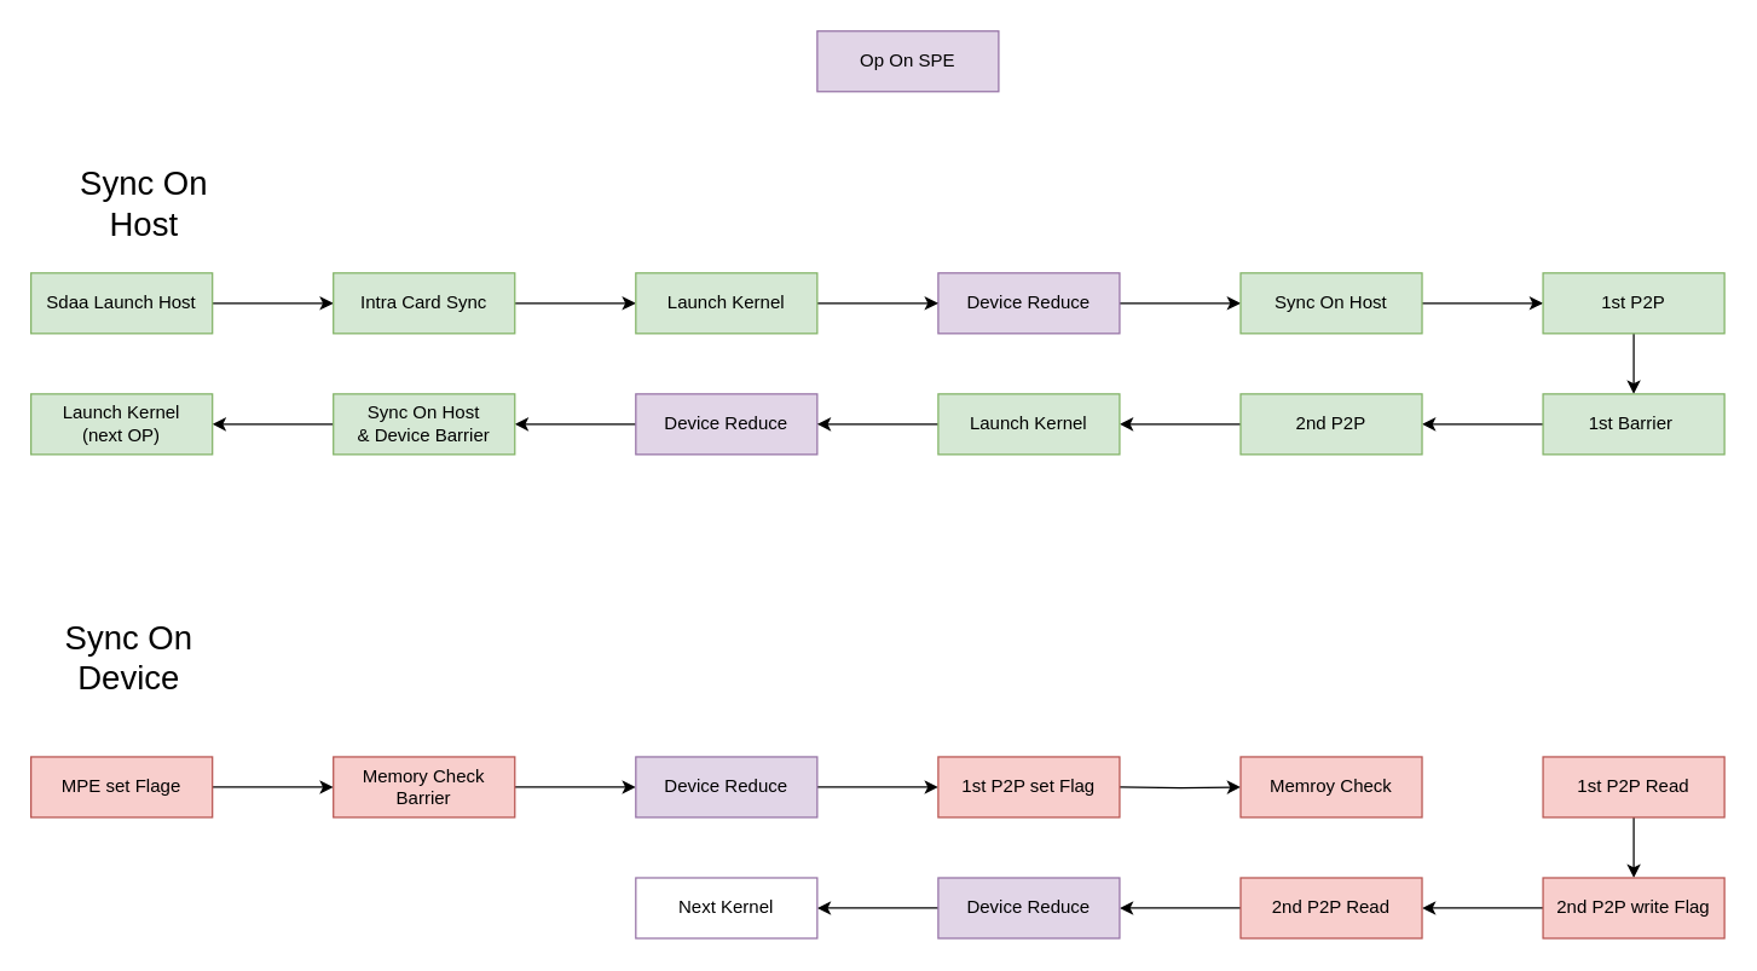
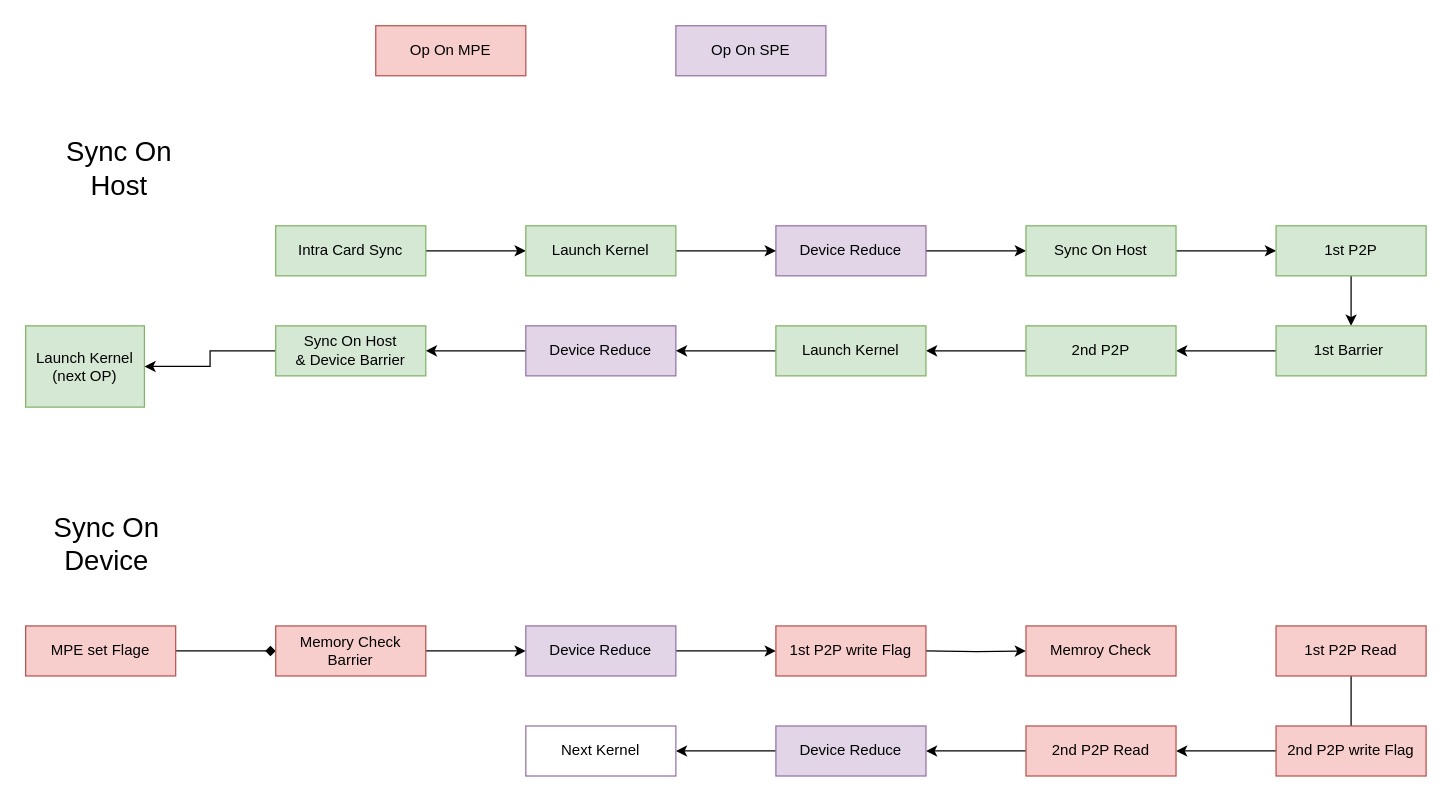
  <mxCell id="0" />
  <mxCell id="1" parent="0" />
  <mxCell id="2" value="" style="edgeStyle=orthogonalEdgeStyle;rounded=0;orthogonalLoop=1;jettySize=auto;html=1;" edge="1" parent="1" source="3" target="9"><mxGeometry relative="1" as="geometry" /></mxCell>
  <mxCell id="3" value="Device Reduce" style="rounded=0;whiteSpace=wrap;html=1;fillColor=#e1d5e7;strokeColor=#9673a6;" vertex="1" parent="1"><mxGeometry x="620" y="180" width="120" height="40" as="geometry" /></mxCell>
- <mxCell id="4" value="" style="edgeStyle=orthogonalEdgeStyle;rounded=0;orthogonalLoop=1;jettySize=auto;html=1;" edge="1" parent="1" source="5" target="7"><mxGeometry relative="1" as="geometry" /></mxCell>
- <mxCell id="5" value="Sdaa Launch Host" style="rounded=0;whiteSpace=wrap;html=1;fillColor=#d5e8d4;strokeColor=#82b366;" vertex="1" parent="1"><mxGeometry y="180" width="120" height="40" as="geometry" x="20" /></mxCell>
  <mxCell id="6" value="" style="edgeStyle=orthogonalEdgeStyle;rounded=0;orthogonalLoop=1;jettySize=auto;html=1;" edge="1" parent="1" source="7" target="15"><mxGeometry relative="1" as="geometry" /></mxCell>
  <mxCell id="7" value="Intra Card Sync" style="rounded=0;whiteSpace=wrap;html=1;fillColor=#d5e8d4;strokeColor=#82b366;" vertex="1" parent="1"><mxGeometry x="220" y="180" width="120" height="40" as="geometry" /></mxCell>
  <mxCell id="8" value="" style="edgeStyle=orthogonalEdgeStyle;rounded=0;orthogonalLoop=1;jettySize=auto;html=1;" edge="1" parent="1" source="9" target="11"><mxGeometry relative="1" as="geometry" /></mxCell>
  <mxCell id="9" value="Sync On Host" style="rounded=0;whiteSpace=wrap;html=1;fillColor=#d5e8d4;strokeColor=#82b366;" vertex="1" parent="1"><mxGeometry x="820" y="180" width="120" height="40" as="geometry" /></mxCell>
  <mxCell id="10" value="" style="edgeStyle=orthogonalEdgeStyle;rounded=0;orthogonalLoop=1;jettySize=auto;html=1;" edge="1" parent="1" source="11" target="13"><mxGeometry relative="1" as="geometry" /></mxCell>
  <mxCell id="11" value="1st P2P" style="rounded=0;whiteSpace=wrap;html=1;fillColor=#d5e8d4;strokeColor=#82b366;" vertex="1" parent="1"><mxGeometry x="1020" y="180" width="120" height="40" as="geometry" /></mxCell>
  <mxCell id="12" value="" style="edgeStyle=orthogonalEdgeStyle;rounded=0;orthogonalLoop=1;jettySize=auto;html=1;" edge="1" parent="1" source="13" target="17"><mxGeometry relative="1" as="geometry" /></mxCell>
  <mxCell id="13" value="1st Barrier&amp;nbsp;" style="rounded=0;whiteSpace=wrap;html=1;fillColor=#d5e8d4;strokeColor=#82b366;" vertex="1" parent="1"><mxGeometry x="1020" y="260" width="120" height="40" as="geometry" /></mxCell>
  <mxCell id="14" value="" style="edgeStyle=orthogonalEdgeStyle;rounded=0;orthogonalLoop=1;jettySize=auto;html=1;" edge="1" parent="1" source="15" target="3"><mxGeometry relative="1" as="geometry" /></mxCell>
  <mxCell id="15" value="Launch Kernel" style="rounded=0;whiteSpace=wrap;html=1;fillColor=#d5e8d4;strokeColor=#82b366;" vertex="1" parent="1"><mxGeometry x="420" y="180" width="120" height="40" as="geometry" /></mxCell>
  <mxCell id="16" value="" style="edgeStyle=orthogonalEdgeStyle;rounded=0;orthogonalLoop=1;jettySize=auto;html=1;" edge="1" parent="1" source="17" target="23"><mxGeometry relative="1" as="geometry" /></mxCell>
  <mxCell id="17" value="2nd P2P" style="rounded=0;whiteSpace=wrap;html=1;fillColor=#d5e8d4;strokeColor=#82b366;" vertex="1" parent="1"><mxGeometry x="820" y="260" width="120" height="40" as="geometry" /></mxCell>
  <mxCell id="18" value="" style="edgeStyle=orthogonalEdgeStyle;rounded=0;orthogonalLoop=1;jettySize=auto;html=1;" edge="1" parent="1" source="19" target="21"><mxGeometry relative="1" as="geometry" /></mxCell>
  <mxCell id="19" value="Device Reduce" style="rounded=0;whiteSpace=wrap;html=1;fillColor=#e1d5e7;strokeColor=#9673a6;" vertex="1" parent="1"><mxGeometry x="420" y="260" width="120" height="40" as="geometry" /></mxCell>
  <mxCell id="20" value="" style="edgeStyle=orthogonalEdgeStyle;rounded=0;orthogonalLoop=1;jettySize=auto;html=1;" edge="1" parent="1" source="21" target="24"><mxGeometry relative="1" as="geometry" /></mxCell>
  <mxCell id="21" value="Sync On Host&lt;br&gt;&amp;amp; Device Barrier" style="rounded=0;whiteSpace=wrap;html=1;fillColor=#d5e8d4;strokeColor=#82b366;" vertex="1" parent="1"><mxGeometry x="220" y="260" width="120" height="40" as="geometry" /></mxCell>
  <mxCell id="22" value="" style="edgeStyle=orthogonalEdgeStyle;rounded=0;orthogonalLoop=1;jettySize=auto;html=1;" edge="1" parent="1" source="23" target="19"><mxGeometry relative="1" as="geometry" /></mxCell>
  <mxCell id="23" value="Launch Kernel" style="rounded=0;whiteSpace=wrap;html=1;fillColor=#d5e8d4;strokeColor=#82b366;" vertex="1" parent="1"><mxGeometry x="620" y="260" width="120" height="40" as="geometry" /></mxCell>
- <mxCell id="24" value="Launch Kernel&lt;br&gt;(next OP)" style="rounded=0;whiteSpace=wrap;html=1;fillColor=#d5e8d4;strokeColor=#82b366;" vertex="1" parent="1"><mxGeometry y="260" width="120" height="40" as="geometry" x="20" /></mxCell>
+ <mxCell id="24" value="Launch Kernel&lt;br&gt;(next OP)" style="rounded=0;whiteSpace=wrap;html=1;fillColor=#d5e8d4;strokeColor=#82b366;" vertex="1" parent="1"><mxGeometry x="20" y="260" width="95" height="65" as="geometry" /></mxCell>
  <mxCell id="25" value="" style="edgeStyle=orthogonalEdgeStyle;rounded=0;orthogonalLoop=1;jettySize=auto;html=1;" edge="1" parent="1" target="30"><mxGeometry relative="1" as="geometry"><mxPoint x="740" y="520" as="sourcePoint" /></mxGeometry></mxCell>
- <mxCell id="26" value="" style="edgeStyle=orthogonalEdgeStyle;rounded=0;orthogonalLoop=1;jettySize=auto;html=1;" edge="1" parent="1" source="27" target="29"><mxGeometry relative="1" as="geometry" /></mxCell>
+ <mxCell id="26" value="" style="edgeStyle=orthogonalEdgeStyle;rounded=0;orthogonalLoop=1;jettySize=auto;html=1;endArrow=diamond;" edge="1" parent="1" source="27" target="29"><mxGeometry relative="1" as="geometry" /></mxCell>
  <mxCell id="27" value="MPE set Flage" style="rounded=0;whiteSpace=wrap;html=1;fillColor=#f8cecc;strokeColor=#b85450;" vertex="1" parent="1"><mxGeometry y="500" width="120" height="40" as="geometry" x="20" /></mxCell>
  <mxCell id="28" value="" style="edgeStyle=orthogonalEdgeStyle;rounded=0;orthogonalLoop=1;jettySize=auto;html=1;" edge="1" parent="1" source="29"><mxGeometry relative="1" as="geometry"><mxPoint x="420" y="520" as="targetPoint" /></mxGeometry></mxCell>
  <mxCell id="29" value="Memory Check&lt;br&gt;Barrier" style="rounded=0;whiteSpace=wrap;html=1;fillColor=#f8cecc;strokeColor=#b85450;" vertex="1" parent="1"><mxGeometry x="220" y="500" width="120" height="40" as="geometry" /></mxCell>
  <mxCell id="30" value="Memroy Check" style="rounded=0;whiteSpace=wrap;html=1;fillColor=#f8cecc;strokeColor=#b85450;" vertex="1" parent="1"><mxGeometry x="820" y="500" width="120" height="40" as="geometry" /></mxCell>
- <mxCell id="31" value="" style="edgeStyle=orthogonalEdgeStyle;rounded=0;orthogonalLoop=1;jettySize=auto;html=1;" edge="1" parent="1" source="32" target="34"><mxGeometry relative="1" as="geometry" /></mxCell>
+ <mxCell id="31" value="" style="edgeStyle=orthogonalEdgeStyle;rounded=0;orthogonalLoop=1;jettySize=auto;html=1;endArrow=none;" edge="1" parent="1" source="32" target="34"><mxGeometry relative="1" as="geometry" /></mxCell>
  <mxCell id="32" value="1st P2P Read" style="rounded=0;whiteSpace=wrap;html=1;fillColor=#f8cecc;strokeColor=#b85450;" vertex="1" parent="1"><mxGeometry x="1020" y="500" width="120" height="40" as="geometry" /></mxCell>
  <mxCell id="33" value="" style="edgeStyle=orthogonalEdgeStyle;rounded=0;orthogonalLoop=1;jettySize=auto;html=1;" edge="1" parent="1" source="34" target="36"><mxGeometry relative="1" as="geometry" /></mxCell>
  <mxCell id="34" value="2nd P2P write Flag" style="rounded=0;whiteSpace=wrap;html=1;fillColor=#f8cecc;strokeColor=#b85450;" vertex="1" parent="1"><mxGeometry x="1020" y="580" width="120" height="40" as="geometry" /></mxCell>
  <mxCell id="35" value="" style="edgeStyle=orthogonalEdgeStyle;rounded=0;orthogonalLoop=1;jettySize=auto;html=1;" edge="1" parent="1" source="36" target="38"><mxGeometry relative="1" as="geometry" /></mxCell>
  <mxCell id="36" value="2nd P2P Read" style="rounded=0;whiteSpace=wrap;html=1;fillColor=#f8cecc;strokeColor=#b85450;" vertex="1" parent="1"><mxGeometry x="820" y="580" width="120" height="40" as="geometry" /></mxCell>
  <mxCell id="37" value="" style="edgeStyle=orthogonalEdgeStyle;rounded=0;orthogonalLoop=1;jettySize=auto;html=1;" edge="1" parent="1" source="38"><mxGeometry relative="1" as="geometry"><mxPoint x="540" y="600" as="targetPoint" /></mxGeometry></mxCell>
  <mxCell id="38" value="Device Reduce" style="rounded=0;whiteSpace=wrap;html=1;fillColor=#e1d5e7;strokeColor=#9673a6;" vertex="1" parent="1"><mxGeometry x="620" y="580" width="120" height="40" as="geometry" /></mxCell>
  <mxCell id="39" value="Next Kernel" style="rounded=0;whiteSpace=wrap;html=1;fillColor=#ffffff;strokeColor=#9673a6;" vertex="1" parent="1"><mxGeometry x="420" y="580" width="120" height="40" as="geometry" /></mxCell>
  <mxCell id="40" value="" style="edgeStyle=orthogonalEdgeStyle;rounded=0;orthogonalLoop=1;jettySize=auto;html=1;" edge="1" parent="1" source="41" target="42"><mxGeometry relative="1" as="geometry" /></mxCell>
  <mxCell id="41" value="Device Reduce" style="rounded=0;whiteSpace=wrap;html=1;fillColor=#e1d5e7;strokeColor=#9673a6;" vertex="1" parent="1"><mxGeometry x="420" y="500" width="120" height="40" as="geometry" /></mxCell>
- <mxCell id="42" value="1st P2P set Flag" style="rounded=0;whiteSpace=wrap;html=1;fillColor=#f8cecc;strokeColor=#b85450;" vertex="1" parent="1"><mxGeometry x="620" y="500" width="120" height="40" as="geometry" /></mxCell>
+ <mxCell id="42" value="1st P2P write Flag" style="rounded=0;whiteSpace=wrap;html=1;fillColor=#f8cecc;strokeColor=#b85450;" vertex="1" parent="1"><mxGeometry x="620" y="500" width="120" height="40" as="geometry" /></mxCell>
  <mxCell id="43" value="&lt;font style=&quot;font-size: 22px;&quot;&gt;Sync On Host&lt;/font&gt;" style="text;html=1;strokeColor=none;fillColor=none;align=center;verticalAlign=middle;whiteSpace=wrap;rounded=0;" vertex="1" parent="1"><mxGeometry x="40" y="120" width="110" height="30" as="geometry" /></mxCell>
  <mxCell id="44" value="&lt;font style=&quot;font-size: 22px;&quot;&gt;Sync On&lt;br&gt;Device&lt;br&gt;&lt;/font&gt;" style="text;html=1;strokeColor=none;fillColor=none;align=center;verticalAlign=middle;whiteSpace=wrap;rounded=0;" vertex="1" parent="1"><mxGeometry x="30" y="420" width="110" height="30" as="geometry" /></mxCell>
+ <mxCell id="45" value="Op On MPE" style="rounded=0;whiteSpace=wrap;html=1;fillColor=#f8cecc;strokeColor=#b85450;" vertex="1" parent="1"><mxGeometry x="300" y="20" width="120" height="40" as="geometry" /></mxCell>
  <mxCell id="46" value="Op On SPE" style="rounded=0;whiteSpace=wrap;html=1;fillColor=#e1d5e7;strokeColor=#9673a6;" vertex="1" parent="1"><mxGeometry x="540" y="20" width="120" height="40" as="geometry" /></mxCell>
